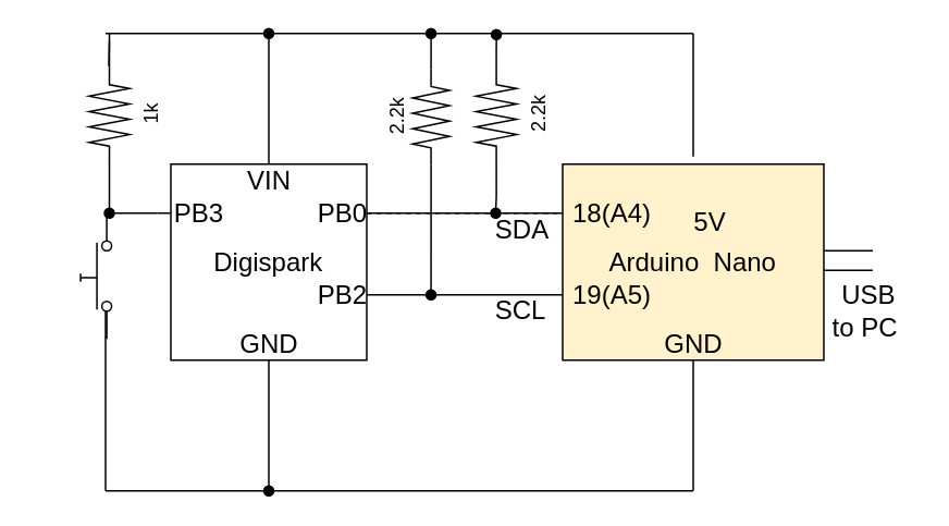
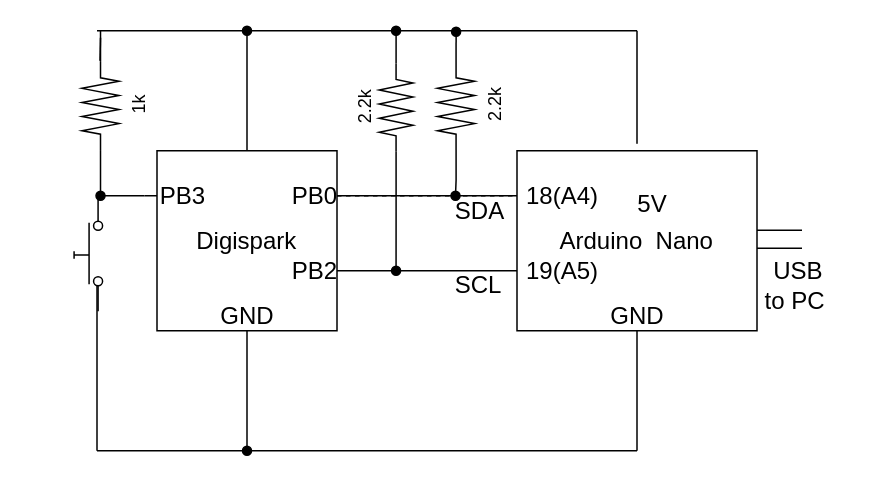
  <mxCell id="0" />
  <mxCell id="1" parent="0" />
  <mxCell id="2" value="&lt;font style=&quot;font-size: 16px&quot;&gt;Digispark&lt;/font&gt;" style="whiteSpace=wrap;html=1;aspect=fixed;" parent="1" vertex="1"><mxGeometry x="104" y="100" width="120" height="120" as="geometry" /></mxCell>
- <mxCell id="3" value="Arduino &amp;nbsp;Nano" style="rounded=0;whiteSpace=wrap;html=1;fontSize=16;fillColor=#fff2cc;" parent="1" vertex="1"><mxGeometry x="344" y="100" width="160" height="120" as="geometry" /></mxCell>
+ <mxCell id="3" value="Arduino &amp;nbsp;Nano" style="rounded=0;whiteSpace=wrap;html=1;fontSize=16;" parent="1" vertex="1"><mxGeometry x="344" y="100" width="160" height="120" as="geometry" /></mxCell>
  <mxCell id="4" value="" style="endArrow=none;html=1;rounded=0;exitX=1;exitY=0.25;exitDx=0;exitDy=0;entryX=0;entryY=0.25;entryDx=0;entryDy=0;dashed=1;" parent="1" source="2" target="3" edge="1"><mxGeometry width="50" height="50" relative="1" as="geometry"><mxPoint x="234" y="140" as="sourcePoint" /><mxPoint x="334" y="150" as="targetPoint" /><Array as="points" /></mxGeometry></mxCell>
  <mxCell id="5" value="" style="endArrow=none;html=1;rounded=0;exitX=1;exitY=0.25;exitDx=0;exitDy=0;entryX=0;entryY=0.25;entryDx=0;entryDy=0;" parent="1" edge="1"><mxGeometry width="50" height="50" relative="1" as="geometry"><mxPoint x="224" y="130" as="sourcePoint" /><mxPoint x="344" y="130" as="targetPoint" /><Array as="points" /></mxGeometry></mxCell>
  <mxCell id="6" value="" style="endArrow=none;html=1;rounded=0;exitX=1;exitY=0.25;exitDx=0;exitDy=0;entryX=0;entryY=0.25;entryDx=0;entryDy=0;" parent="1" edge="1"><mxGeometry width="50" height="50" relative="1" as="geometry"><mxPoint x="224" y="180" as="sourcePoint" /><mxPoint x="344" y="180" as="targetPoint" /><Array as="points"><mxPoint x="274" y="180" /></Array></mxGeometry></mxCell>
  <mxCell id="7" style="edgeStyle=orthogonalEdgeStyle;rounded=0;orthogonalLoop=1;jettySize=auto;html=1;startArrow=none;startFill=0;endArrow=oval;endFill=1;" parent="1" source="9" edge="1"><mxGeometry relative="1" as="geometry"><mxPoint x="263.375" y="180" as="targetPoint" /></mxGeometry></mxCell>
  <mxCell id="8" style="edgeStyle=orthogonalEdgeStyle;rounded=0;orthogonalLoop=1;jettySize=auto;html=1;startArrow=none;startFill=0;endArrow=oval;endFill=1;" parent="1" source="9" edge="1"><mxGeometry relative="1" as="geometry"><mxPoint x="263.375" y="20" as="targetPoint" /></mxGeometry></mxCell>
  <mxCell id="9" value="2.2k" style="pointerEvents=1;verticalLabelPosition=top;shadow=0;dashed=0;align=center;html=1;verticalAlign=bottom;shape=mxgraph.electrical.resistors.resistor_2;rotation=-90;labelPosition=center;" parent="1" vertex="1"><mxGeometry x="234" y="60" width="58.75" height="22.5" as="geometry" /></mxCell>
  <mxCell id="10" style="edgeStyle=orthogonalEdgeStyle;rounded=0;orthogonalLoop=1;jettySize=auto;html=1;startArrow=none;startFill=0;endArrow=oval;endFill=1;" parent="1" source="12" edge="1"><mxGeometry relative="1" as="geometry"><mxPoint x="303" y="130" as="targetPoint" /></mxGeometry></mxCell>
  <mxCell id="11" style="edgeStyle=orthogonalEdgeStyle;rounded=0;orthogonalLoop=1;jettySize=auto;html=1;startArrow=none;startFill=0;endArrow=oval;endFill=1;" parent="1" source="12" edge="1"><mxGeometry relative="1" as="geometry"><mxPoint x="303.375" y="20" as="targetPoint" /></mxGeometry></mxCell>
  <mxCell id="12" value="2.2k" style="pointerEvents=1;verticalLabelPosition=bottom;shadow=0;dashed=0;align=center;html=1;verticalAlign=top;shape=mxgraph.electrical.resistors.resistor_2;rotation=-90;labelPosition=center;" parent="1" vertex="1"><mxGeometry x="274" y="57.81" width="58.75" height="24.69" as="geometry" /></mxCell>
  <mxCell id="13" value="" style="pointerEvents=1;verticalLabelPosition=bottom;shadow=0;dashed=0;align=center;html=1;verticalAlign=top;shape=mxgraph.electrical.electro-mechanical.push_switch_no;rotation=-90;" parent="1" vertex="1"><mxGeometry x="20.72" y="160" width="75" height="19" as="geometry" /></mxCell>
  <mxCell id="14" style="edgeStyle=orthogonalEdgeStyle;rounded=0;orthogonalLoop=1;jettySize=auto;html=1;startArrow=none;startFill=0;endArrow=oval;endFill=1;exitX=0;exitY=0.5;exitDx=0;exitDy=0;exitPerimeter=0;" parent="1" source="25" edge="1"><mxGeometry relative="1" as="geometry"><mxPoint x="66.345" y="130" as="targetPoint" /><mxPoint x="66.315" y="101.72" as="sourcePoint" /></mxGeometry></mxCell>
  <mxCell id="15" style="rounded=0;orthogonalLoop=1;jettySize=auto;html=1;startArrow=none;startFill=0;endArrow=none;endFill=0;" parent="1" edge="1"><mxGeometry relative="1" as="geometry"><mxPoint x="424" y="20" as="targetPoint" /><mxPoint x="64" y="20" as="sourcePoint" /></mxGeometry></mxCell>
  <mxCell id="16" style="edgeStyle=none;rounded=0;orthogonalLoop=1;jettySize=auto;html=1;startArrow=none;startFill=0;endArrow=none;endFill=0;targetPerimeterSpacing=1;entryX=1;entryY=0.5;entryDx=0;entryDy=0;entryPerimeter=0;" parent="1" edge="1"><mxGeometry relative="1" as="geometry"><mxPoint x="66.345" y="24.69" as="targetPoint" /><mxPoint x="66" y="40" as="sourcePoint" /></mxGeometry></mxCell>
  <mxCell id="17" value="" style="endArrow=none;html=1;startArrow=none;" parent="1" source="33" edge="1"><mxGeometry width="50" height="50" relative="1" as="geometry"><mxPoint x="64" y="130" as="sourcePoint" /><mxPoint x="104" y="130" as="targetPoint" /></mxGeometry></mxCell>
  <mxCell id="18" value="" style="endArrow=none;html=1;entryX=0.5;entryY=1;entryDx=0;entryDy=0;targetPerimeterSpacing=1;startArrow=none;startFill=1;" parent="1" source="29" target="2" edge="1"><mxGeometry width="50" height="50" relative="1" as="geometry"><mxPoint x="164" y="300" as="sourcePoint" /><mxPoint x="334" y="150" as="targetPoint" /></mxGeometry></mxCell>
  <mxCell id="19" value="" style="endArrow=none;html=1;" parent="1" edge="1"><mxGeometry width="50" height="50" relative="1" as="geometry"><mxPoint x="424" y="300" as="sourcePoint" /><mxPoint x="424" y="220" as="targetPoint" /></mxGeometry></mxCell>
  <mxCell id="20" value="" style="endArrow=none;html=1;" parent="1" edge="1"><mxGeometry width="50" height="50" relative="1" as="geometry"><mxPoint x="424" y="20" as="sourcePoint" /><mxPoint x="424" y="20" as="targetPoint" /><Array as="points"><mxPoint x="424" y="100" /></Array></mxGeometry></mxCell>
  <mxCell id="21" value="" style="endArrow=none;html=1;entryX=0.227;entryY=0.804;entryDx=0;entryDy=0;entryPerimeter=0;" parent="1" target="13" edge="1"><mxGeometry width="50" height="50" relative="1" as="geometry"><mxPoint x="64" y="300" as="sourcePoint" /><mxPoint x="64" y="210" as="targetPoint" /><Array as="points" /></mxGeometry></mxCell>
  <mxCell id="22" value="" style="shape=link;html=1;startArrow=none;startFill=0;endArrow=oval;endFill=1;width=12;" parent="1" edge="1"><mxGeometry width="100" relative="1" as="geometry"><mxPoint x="504" y="159" as="sourcePoint" /><mxPoint x="534" y="159" as="targetPoint" /><Array as="points" /></mxGeometry></mxCell>
  <mxCell id="23" value="" style="endArrow=none;html=1;" parent="1" edge="1"><mxGeometry width="50" height="50" relative="1" as="geometry"><mxPoint x="64" y="300" as="sourcePoint" /><mxPoint x="424" y="300" as="targetPoint" /></mxGeometry></mxCell>
  <mxCell id="24" style="edgeStyle=none;rounded=0;orthogonalLoop=1;jettySize=auto;html=1;startArrow=none;startFill=0;endArrow=none;endFill=0;targetPerimeterSpacing=1;" parent="1" source="25" edge="1"><mxGeometry relative="1" as="geometry"><mxPoint x="66.345" y="20" as="targetPoint" /></mxGeometry></mxCell>
  <mxCell id="25" value="1k" style="pointerEvents=1;verticalLabelPosition=bottom;shadow=0;dashed=0;align=center;html=1;verticalAlign=top;shape=mxgraph.electrical.resistors.resistor_2;rotation=-90;" parent="1" vertex="1"><mxGeometry x="36.97" y="57.81" width="58.75" height="24.69" as="geometry" /></mxCell>
  <mxCell id="26" value="" style="endArrow=oval;html=1;fontSize=16;exitX=0.5;exitY=0;exitDx=0;exitDy=0;endFill=1;" parent="1" source="2" edge="1"><mxGeometry width="50" height="50" relative="1" as="geometry"><mxPoint x="284" y="180" as="sourcePoint" /><mxPoint x="164" y="20" as="targetPoint" /></mxGeometry></mxCell>
- <mxCell id="27" value="VIN" style="text;html=1;resizable=0;autosize=1;align=center;verticalAlign=middle;points=[];fillColor=none;strokeColor=none;rounded=0;fontSize=16;" parent="1" vertex="1"><mxGeometry x="144" y="100" width="40" height="20" as="geometry" /></mxCell>
  <mxCell id="28" value="5V" style="text;html=1;resizable=0;autosize=1;align=center;verticalAlign=middle;points=[];fillColor=none;strokeColor=none;rounded=0;fontSize=16;" parent="1" vertex="1"><mxGeometry x="414" y="125" width="40" height="20" as="geometry" /></mxCell>
  <mxCell id="29" value="GND" style="text;html=1;resizable=0;autosize=1;align=center;verticalAlign=middle;points=[];fillColor=none;strokeColor=none;rounded=0;fontSize=16;" parent="1" vertex="1"><mxGeometry x="139" y="200" width="50" height="20" as="geometry" /></mxCell>
  <mxCell id="30" value="" style="endArrow=none;html=1;entryX=0.5;entryY=1;entryDx=0;entryDy=0;startArrow=oval;startFill=1;" parent="1" target="29" edge="1"><mxGeometry width="50" height="50" relative="1" as="geometry"><mxPoint x="164" y="300" as="sourcePoint" /><mxPoint x="164" y="220" as="targetPoint" /></mxGeometry></mxCell>
  <mxCell id="31" value="GND" style="text;html=1;resizable=0;autosize=1;align=center;verticalAlign=middle;points=[];fillColor=none;strokeColor=none;rounded=0;fontSize=16;" parent="1" vertex="1"><mxGeometry x="399" y="200" width="50" height="20" as="geometry" /></mxCell>
  <mxCell id="32" value="&amp;nbsp;USB&lt;br&gt;to PC" style="text;html=1;resizable=0;autosize=1;align=center;verticalAlign=middle;points=[];fillColor=none;strokeColor=none;rounded=0;fontSize=16;" parent="1" vertex="1"><mxGeometry x="499" y="170" width="60" height="40" as="geometry" /></mxCell>
  <mxCell id="33" value="PB3" style="text;html=1;resizable=0;autosize=1;align=center;verticalAlign=middle;points=[];fillColor=none;strokeColor=none;rounded=0;fontSize=16;" parent="1" vertex="1"><mxGeometry x="95.72" y="120" width="50" height="20" as="geometry" /></mxCell>
  <mxCell id="34" value="" style="endArrow=none;html=1;" parent="1" target="33" edge="1"><mxGeometry width="50" height="50" relative="1" as="geometry"><mxPoint x="64" y="130" as="sourcePoint" /><mxPoint x="104" y="130" as="targetPoint" /></mxGeometry></mxCell>
  <mxCell id="35" value="PB0" style="text;html=1;resizable=0;autosize=1;align=center;verticalAlign=middle;points=[];fillColor=none;strokeColor=none;rounded=0;fontSize=16;" parent="1" vertex="1"><mxGeometry x="184" y="120" width="50" height="20" as="geometry" /></mxCell>
  <mxCell id="36" value="PB2" style="text;html=1;resizable=0;autosize=1;align=center;verticalAlign=middle;points=[];fillColor=none;strokeColor=none;rounded=0;fontSize=16;" parent="1" vertex="1"><mxGeometry x="184" y="170" width="50" height="20" as="geometry" /></mxCell>
  <mxCell id="37" value="18(A4)" style="text;html=1;resizable=0;autosize=1;align=center;verticalAlign=middle;points=[];fillColor=none;strokeColor=none;rounded=0;fontSize=16;" parent="1" vertex="1"><mxGeometry x="344" y="120" width="60" height="20" as="geometry" /></mxCell>
  <mxCell id="38" value="19(A5)" style="text;html=1;resizable=0;autosize=1;align=center;verticalAlign=middle;points=[];fillColor=none;strokeColor=none;rounded=0;fontSize=16;" parent="1" vertex="1"><mxGeometry x="344" y="170" width="60" height="20" as="geometry" /></mxCell>
  <mxCell id="39" value="SDA" style="text;html=1;resizable=0;autosize=1;align=center;verticalAlign=middle;points=[];fillColor=none;strokeColor=none;rounded=0;fontSize=16;" parent="1" vertex="1"><mxGeometry x="294" y="130" width="50" height="20" as="geometry" /></mxCell>
  <mxCell id="40" value="SCL" style="text;html=1;resizable=0;autosize=1;align=center;verticalAlign=middle;points=[];fillColor=none;strokeColor=none;rounded=0;fontSize=16;" parent="1" vertex="1"><mxGeometry x="292.75" y="179" width="50" height="20" as="geometry" /></mxCell>
